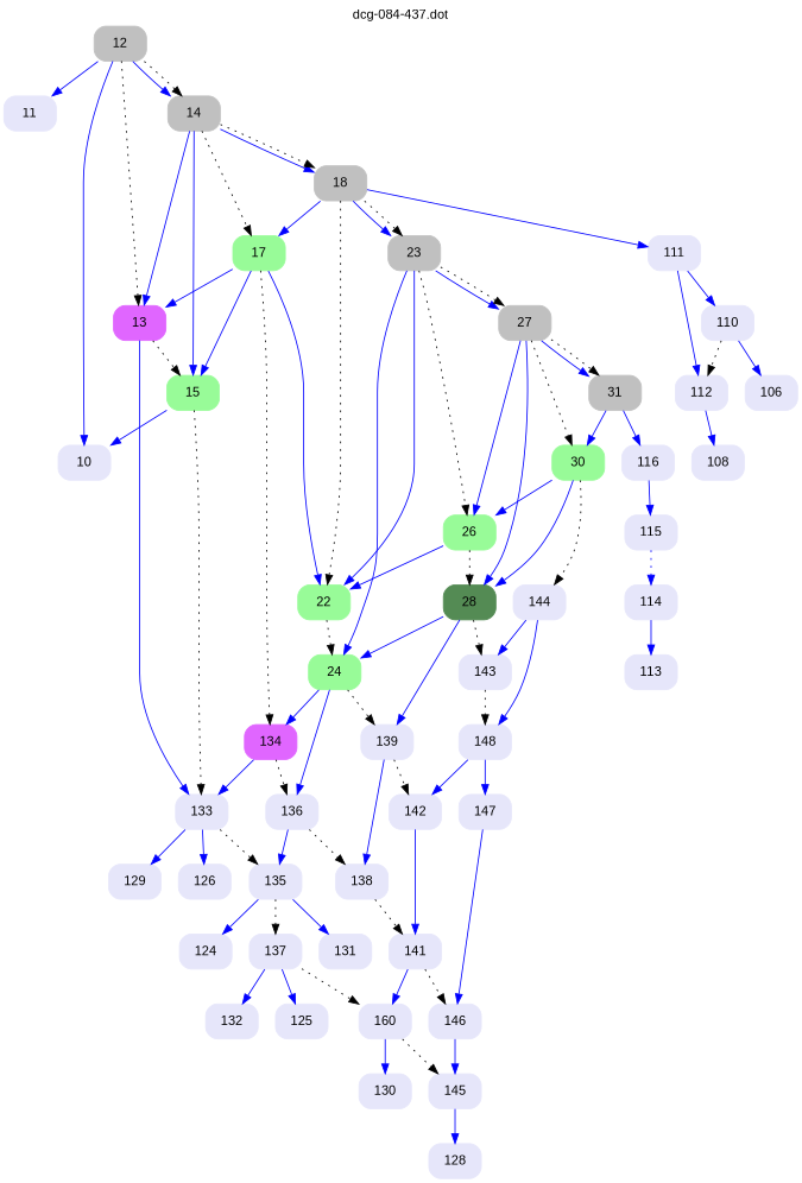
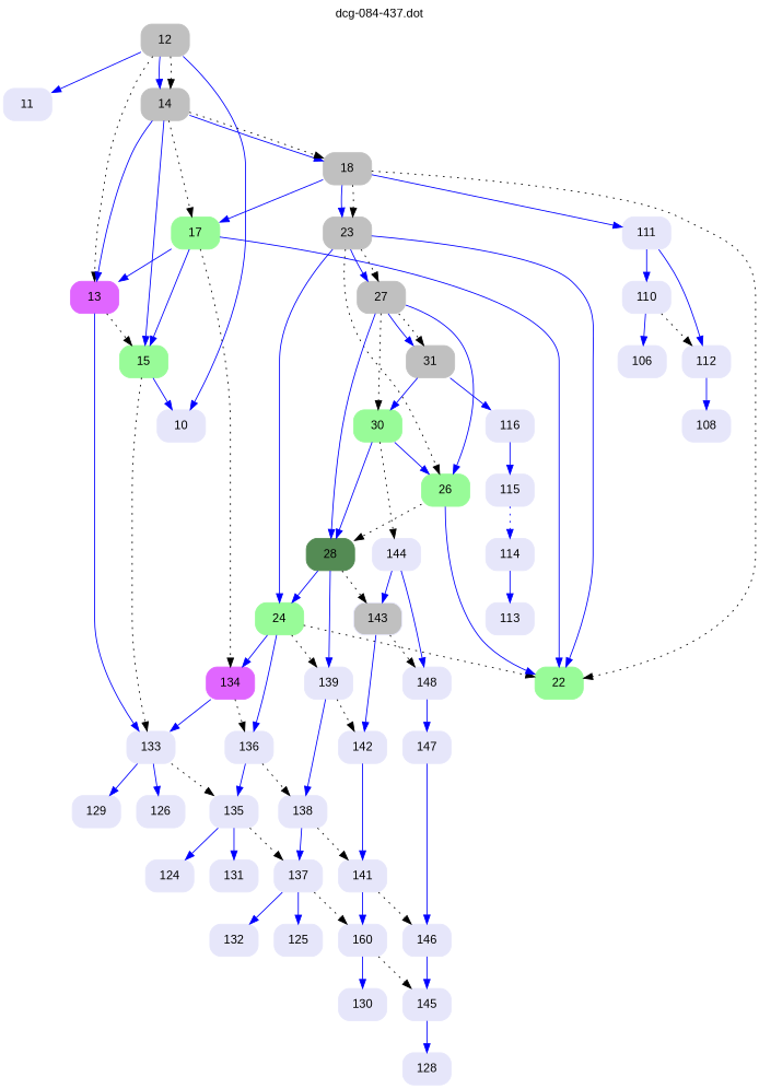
  digraph {
    fontname="Liberation Sans"
    label="dcg-084-437.dot"
    labelloc=t
    node [color=lavender fontname="Liberation Sans" shape=box style="rounded,filled"]
    edge [color=blue fontname="Liberation Sans" penwidth=1]
    n1 [color=grey label=12]
    n2 [label=11]
    n3 [label=10]
    n4 [color=grey label=14]
    n5 [color=mediumorchid1 label=13]
    n6 [color=palegreen label=15]
    n7 [color=grey label=18]
    n8 [color=palegreen label=17]
    n9 [label=133]
    n10 [label=111]
    n11 [color=grey label=23]
    n12 [color=palegreen label=22]
    n13 [color=mediumorchid1 label=134]
    n14 [label=135]
    n15 [label=129]
    n16 [label=126]
    n17 [label=110]
    n18 [label=112]
    n19 [color=palegreen label=24]
    n20 [color=grey label=27]
    n21 [color=palegreen label=26]
    n22 [label=136]
    n23 [label=106]
    n24 [label=108]
    n25 [label=139]
    n26 [color=palegreen4 label=28]
    n27 [color=grey label=31]
    n28 [color=palegreen label=30]
    n29 [label=138]
    n30 [label=142]
-   n31 [label=143]
+   n31 [label=143 fillcolor=grey]
    n32 [label=116]
    n33 [label=144]
    n34 [label=148]
    n35 [label=115]
    n36 [label=114]
    n37 [label=113]
    n38 [label=147]
    n39 [label=137]
    n40 [label=141]
    n41 [label=132]
    n42 [label=125]
    n43 [label=160]
    n44 [label=146]
    n45 [label=130]
    n46 [label=145]
    n47 [label=128]
    n48 [label=131]
    n49 [label=124]
    n1 -> n2
    n1 -> n3
    n1 -> n4
    n1 -> n4 [style=dotted color="" penwidth=""]
    n1 -> n5 [style=dotted color="" penwidth=""]
    n4 -> n5
    n4 -> n6
    n4 -> n7
    n4 -> n7 [style=dotted color="" penwidth=""]
    n4 -> n8 [style=dotted color="" penwidth=""]
    n5 -> n6 [style=dotted color="" penwidth=""]
    n5 -> n9
    n6 -> n3
    n6 -> n9 [style=dotted color="" penwidth=""]
    n7 -> n8
    n7 -> n10
    n7 -> n11
    n7 -> n11 [style=dotted color="" penwidth=""]
    n7 -> n12 [style=dotted color="" penwidth=""]
    n8 -> n5
    n8 -> n6
    n8 -> n12
    n8 -> n13 [style=dotted color="" penwidth=""]
    n9 -> n14 [style=dotted color="" penwidth=""]
    n9 -> n15
    n9 -> n16
    n10 -> n17
    n10 -> n18
    n11 -> n12
    n11 -> n19
    n11 -> n20
    n11 -> n20 [style=dotted color="" penwidth=""]
    n11 -> n21 [style=dotted color="" penwidth=""]
-   n12 -> n19 [style=dotted color="" penwidth=""]
+   n19 -> n12 [style=dotted color="" penwidth=""]
    n13 -> n9
    n13 -> n22 [style=dotted color="" penwidth=""]
    n14 -> n39 [style=dotted color="" penwidth=""]
    n14 -> n48
    n14 -> n49
    n17 -> n18 [style=dotted color="" penwidth=""]
    n17 -> n23
    n18 -> n24
    n19 -> n13
    n19 -> n22
    n19 -> n25 [style=dotted color="" penwidth=""]
    n20 -> n21
    n20 -> n26
    n20 -> n27
    n20 -> n27 [style=dotted color="" penwidth=""]
    n20 -> n28 [style=dotted color="" penwidth=""]
    n21 -> n12
    n21 -> n26 [style=dotted color="" penwidth=""]
    n22 -> n14
    n22 -> n29 [style=dotted color="" penwidth=""]
    n25 -> n29
    n25 -> n30 [style=dotted color="" penwidth=""]
    n26 -> n19
    n26 -> n25
    n26 -> n31 [style=dotted color="" penwidth=""]
    n27 -> n28
    n27 -> n32
    n28 -> n21
    n28 -> n26
    n28 -> n33 [style=dotted color="" penwidth=""]
+   n29 -> n39
    n29 -> n40 [style=dotted color="" penwidth=""]
    n30 -> n40
-   n34 -> n30
+   n31 -> n30
    n31 -> n34 [style=dotted color="" penwidth=""]
    n32 -> n35
    n33 -> n31
    n33 -> n34
    n34 -> n38
    n35 -> n36 [style=dotted]
    n36 -> n37
    n38 -> n44
    n39 -> n41
    n39 -> n42
    n39 -> n43 [style=dotted color="" penwidth=""]
    n40 -> n43
    n40 -> n44 [style=dotted color="" penwidth=""]
    n43 -> n45
    n43 -> n46 [style=dotted color="" penwidth=""]
    n44 -> n46
    n46 -> n47
  }
